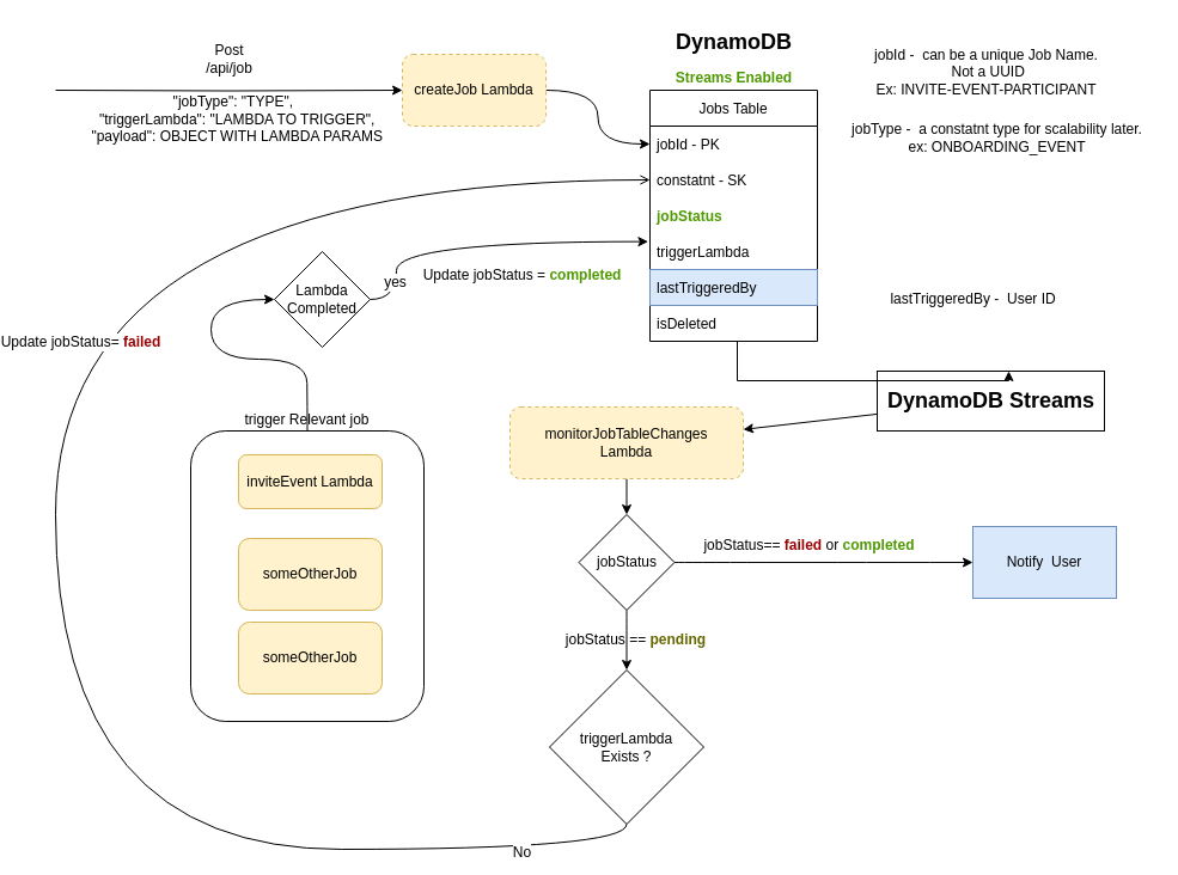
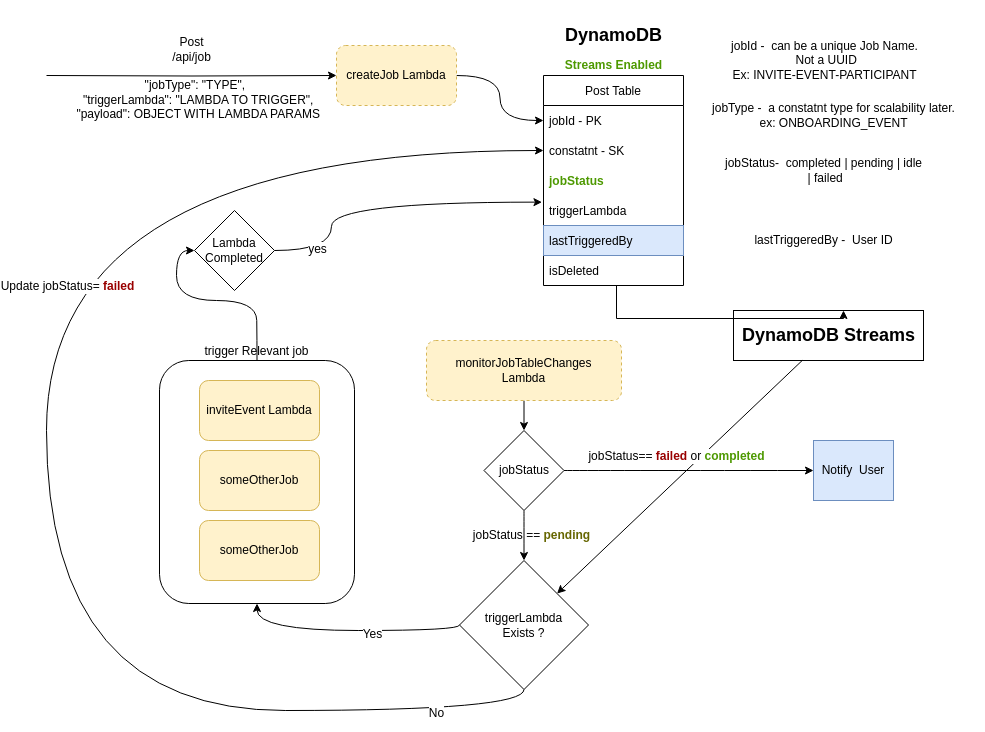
  <mxCell id="0" />
  <mxCell id="1" parent="0" />
  <mxCell id="2" value="&lt;b&gt;&lt;font color=&quot;#4D9900&quot;&gt;Streams Enabled&lt;/font&gt;&lt;/b&gt;" style="text;html=1;align=center;verticalAlign=middle;resizable=0;points=[];autosize=1;strokeColor=none;fillColor=none;" parent="1" vertex="1"><mxGeometry x="532" y="55" width="110" height="20" as="geometry" /></mxCell>
- <mxCell id="3" value="Jobs Table" style="swimlane;fontStyle=0;childLayout=stackLayout;horizontal=1;startSize=30;horizontalStack=0;resizeParent=1;resizeParentMax=0;resizeLast=0;collapsible=1;marginBottom=0;" parent="1" vertex="1"><mxGeometry x="517" y="75" width="140" height="210" as="geometry" /></mxCell>
+ <mxCell id="3" value="Post Table" style="swimlane;fontStyle=0;childLayout=stackLayout;horizontal=1;startSize=30;horizontalStack=0;resizeParent=1;resizeParentMax=0;resizeLast=0;collapsible=1;marginBottom=0;" parent="1" vertex="1"><mxGeometry x="517" y="75" width="140" height="210" as="geometry" /></mxCell>
  <mxCell id="4" value="jobId - PK" style="text;strokeColor=none;fillColor=none;align=left;verticalAlign=middle;spacingLeft=4;spacingRight=4;overflow=hidden;points=[[0,0.5],[1,0.5]];portConstraint=eastwest;rotatable=0;" parent="3" vertex="1"><mxGeometry y="30" width="140" height="30" as="geometry" /></mxCell>
  <mxCell id="5" value="constatnt - SK" style="text;strokeColor=none;fillColor=none;align=left;verticalAlign=middle;spacingLeft=4;spacingRight=4;overflow=hidden;points=[[0,0.5],[1,0.5]];portConstraint=eastwest;rotatable=0;" parent="3" vertex="1"><mxGeometry y="60" width="140" height="30" as="geometry" /></mxCell>
  <mxCell id="6" value="jobStatus" style="text;strokeColor=none;fillColor=none;align=left;verticalAlign=middle;spacingLeft=4;spacingRight=4;overflow=hidden;points=[[0,0.5],[1,0.5]];portConstraint=eastwest;rotatable=0;fontColor=#4D9900;fontStyle=1" parent="3" vertex="1"><mxGeometry y="90" width="140" height="30" as="geometry" /></mxCell>
  <mxCell id="7" value="triggerLambda" style="text;strokeColor=none;fillColor=none;align=left;verticalAlign=middle;spacingLeft=4;spacingRight=4;overflow=hidden;points=[[0,0.5],[1,0.5]];portConstraint=eastwest;rotatable=0;" parent="3" vertex="1"><mxGeometry y="120" width="140" height="30" as="geometry" /></mxCell>
  <mxCell id="8" value="lastTriggeredBy" style="text;strokeColor=#6c8ebf;fillColor=#dae8fc;align=left;verticalAlign=middle;spacingLeft=4;spacingRight=4;overflow=hidden;points=[[0,0.5],[1,0.5]];portConstraint=eastwest;rotatable=0;" parent="3" vertex="1"><mxGeometry y="150" width="140" height="30" as="geometry" /></mxCell>
  <mxCell id="9" value="isDeleted" style="text;strokeColor=none;fillColor=none;align=left;verticalAlign=middle;spacingLeft=4;spacingRight=4;overflow=hidden;points=[[0,0.5],[1,0.5]];portConstraint=eastwest;rotatable=0;" parent="3" vertex="1"><mxGeometry y="180" width="140" height="30" as="geometry" /></mxCell>
  <mxCell id="10" value="DynamoDB" style="text;html=1;align=center;verticalAlign=middle;resizable=0;points=[];autosize=1;strokeColor=none;fillColor=none;fontSize=18;fontStyle=1" parent="1" vertex="1"><mxGeometry x="532" y="20" width="110" height="30" as="geometry" /></mxCell>
  <mxCell id="11" value="&lt;h1 class=&quot;topictitle&quot; id=&quot;Streams&quot; style=&quot;font-size: 18px;&quot;&gt;DynamoDB Streams&lt;/h1&gt;" style="text;html=1;align=center;verticalAlign=middle;resizable=0;points=[];autosize=1;strokeColor=default;fillColor=none;fontSize=18;" parent="1" vertex="1"><mxGeometry x="707" y="310" width="190" height="50" as="geometry" /></mxCell>
  <mxCell id="12" value="" style="edgeStyle=orthogonalEdgeStyle;rounded=0;orthogonalLoop=1;jettySize=auto;html=1;fontSize=12;entryX=0;entryY=0.5;entryDx=0;entryDy=0;curved=1;" parent="1" source="13" target="4" edge="1"><mxGeometry relative="1" as="geometry"><mxPoint x="510" y="115" as="targetPoint" /></mxGeometry></mxCell>
  <mxCell id="13" value="createJob Lambda" style="rounded=1;whiteSpace=wrap;html=1;fontSize=12;fillColor=#fff2cc;strokeColor=#d6b656;dashed=1;" parent="1" vertex="1"><mxGeometry x="310" y="45" width="120" height="60" as="geometry" /></mxCell>
  <mxCell id="14" value="&lt;div&gt;jobId -&amp;nbsp; can be a unique Job Name.&lt;/div&gt;&lt;div&gt;&amp;nbsp;Not a UUID&lt;/div&gt;&lt;div&gt;Ex: INVITE-EVENT-PARTICIPANT&lt;br&gt;&lt;/div&gt;" style="text;html=1;align=center;verticalAlign=middle;resizable=0;points=[];autosize=1;strokeColor=none;fillColor=none;fontSize=12;" parent="1" vertex="1"><mxGeometry x="697" y="37" width="201" height="46" as="geometry" /></mxCell>
+ <mxCell id="15" value="&lt;div&gt;jobStatus-&amp;nbsp; completed | pending | idle&lt;br&gt;&lt;/div&gt;&amp;nbsp;| failed" style="text;html=1;align=center;verticalAlign=middle;resizable=0;points=[];autosize=1;strokeColor=none;fillColor=none;fontSize=12;" parent="1" vertex="1"><mxGeometry x="687" y="155" width="220" height="30" as="geometry" /></mxCell>
  <mxCell id="16" value="&lt;div&gt;jobType -&amp;nbsp; a constatnt type for scalability later.&lt;/div&gt;&lt;div&gt;ex: ONBOARDING_EVENT &lt;br&gt;&lt;/div&gt;" style="text;html=1;align=center;verticalAlign=middle;resizable=0;points=[];autosize=1;strokeColor=none;fillColor=none;fontSize=12;" parent="1" vertex="1"><mxGeometry x="677" y="100" width="260" height="30" as="geometry" /></mxCell>
  <mxCell id="17" value="" style="endArrow=classic;html=1;rounded=0;fontSize=12;exitX=0.25;exitY=1;exitDx=0;exitDy=0;entryX=0.579;entryY=0;entryDx=0;entryDy=0;entryPerimeter=0;edgeStyle=orthogonalEdgeStyle;" parent="1" source="3" target="11" edge="1"><mxGeometry width="50" height="50" relative="1" as="geometry"><mxPoint x="587" y="330" as="sourcePoint" /><mxPoint x="637" y="280" as="targetPoint" /><Array as="points"><mxPoint x="590" y="285" /><mxPoint x="590" y="318" /><mxPoint x="817" y="318" /></Array></mxGeometry></mxCell>
- <mxCell id="18" value="" style="endArrow=classic;html=1;rounded=0;fontSize=12;" parent="1" source="11" target="38" edge="1"><mxGeometry width="50" height="50" relative="1" as="geometry"><mxPoint x="517" y="515" as="sourcePoint" /><mxPoint x="567" y="465" as="targetPoint" /></mxGeometry></mxCell>
+ <mxCell id="18" value="" style="endArrow=classic;html=1;rounded=0;fontSize=12;" parent="1" source="11" target="27" edge="1"><mxGeometry width="50" height="50" relative="1" as="geometry"><mxPoint x="517" y="515" as="sourcePoint" /><mxPoint x="567" y="465" as="targetPoint" /></mxGeometry></mxCell>
  <mxCell id="19" style="edgeStyle=orthogonalEdgeStyle;curved=1;rounded=0;orthogonalLoop=1;jettySize=auto;html=1;exitX=1;exitY=0.5;exitDx=0;exitDy=0;entryX=-0.011;entryY=0.221;entryDx=0;entryDy=0;entryPerimeter=0;fontSize=12;" edge="1" parent="1" source="21" target="7"><mxGeometry relative="1" as="geometry"><Array as="points"><mxPoint x="305" y="202" /></Array></mxGeometry></mxCell>
  <mxCell id="20" value="yes" style="edgeLabel;html=1;align=center;verticalAlign=middle;resizable=0;points=[];fontSize=12;" vertex="1" connectable="0" parent="19"><mxGeometry x="-0.737" y="2" relative="1" as="geometry"><mxPoint as="offset" /></mxGeometry></mxCell>
- <mxCell id="21" value="&lt;div&gt;Lambda&lt;/div&gt;&lt;div&gt;Completed&lt;br&gt;&lt;/div&gt;" style="rhombus;whiteSpace=wrap;html=1;fontSize=12;" parent="1" vertex="1"><mxGeometry x="203" y="210" width="80" height="80" as="geometry" /></mxCell>
- <mxCell id="22" value="" style="edgeStyle=orthogonalEdgeStyle;curved=1;rounded=0;orthogonalLoop=1;jettySize=auto;html=1;fontSize=12;exitX=0.5;exitY=1;exitDx=0;exitDy=0;entryX=0;entryY=0.5;entryDx=0;entryDy=0;endArrow=open;" parent="1" source="27" target="5" edge="1"><mxGeometry relative="1" as="geometry"><mxPoint x="520" y="160" as="targetPoint" /><Array as="points"><mxPoint x="497" y="710" /><mxPoint x="20" y="710" /><mxPoint x="20" y="150" /></Array></mxGeometry></mxCell>
+ <mxCell id="21" value="&lt;div&gt;Lambda&lt;/div&gt;&lt;div&gt;Completed&lt;br&gt;&lt;/div&gt;" style="rhombus;whiteSpace=wrap;html=1;fontSize=12;" parent="1" vertex="1"><mxGeometry x="168" y="210" width="80" height="80" as="geometry" /></mxCell>
+ <mxCell id="22" value="" style="edgeStyle=orthogonalEdgeStyle;curved=1;rounded=0;orthogonalLoop=1;jettySize=auto;html=1;fontSize=12;exitX=0.5;exitY=1;exitDx=0;exitDy=0;entryX=0;entryY=0.5;entryDx=0;entryDy=0;" parent="1" source="27" target="5" edge="1"><mxGeometry relative="1" as="geometry"><mxPoint x="520" y="160" as="targetPoint" /><Array as="points"><mxPoint x="497" y="710" /><mxPoint x="20" y="710" /><mxPoint x="20" y="150" /></Array></mxGeometry></mxCell>
  <mxCell id="23" value="No" style="edgeLabel;html=1;align=center;verticalAlign=middle;resizable=0;points=[];fontSize=12;" parent="22" vertex="1" connectable="0"><mxGeometry x="-0.917" y="2" relative="1" as="geometry"><mxPoint x="-44" as="offset" /></mxGeometry></mxCell>
  <mxCell id="24" value="Update jobStatus= &lt;b&gt;&lt;font color=&quot;#990000&quot;&gt;failed&lt;/font&gt;&lt;/b&gt;" style="edgeLabel;html=1;align=center;verticalAlign=middle;resizable=0;points=[];fontSize=12;" parent="22" vertex="1" connectable="0"><mxGeometry x="-0.024" y="-1" relative="1" as="geometry"><mxPoint x="19" y="-164" as="offset" /></mxGeometry></mxCell>
+ <mxCell id="25" style="edgeStyle=orthogonalEdgeStyle;rounded=0;orthogonalLoop=1;jettySize=auto;html=1;exitX=0;exitY=0.5;exitDx=0;exitDy=0;fontSize=12;curved=1;entryX=0.5;entryY=1;entryDx=0;entryDy=0;" edge="1" parent="1" source="27" target="40"><mxGeometry relative="1" as="geometry"><mxPoint x="240" y="570" as="targetPoint" /><Array as="points"><mxPoint x="433" y="630" /><mxPoint x="231" y="630" /></Array></mxGeometry></mxCell>
+ <mxCell id="26" value="Yes" style="edgeLabel;html=1;align=center;verticalAlign=middle;resizable=0;points=[];fontSize=12;" vertex="1" connectable="0" parent="25"><mxGeometry x="-0.488" y="3" relative="1" as="geometry"><mxPoint x="-33" as="offset" /></mxGeometry></mxCell>
  <mxCell id="27" value="&lt;div&gt;triggerLambda&lt;/div&gt;&lt;div&gt;Exists ?&lt;br&gt;&lt;/div&gt;" style="rhombus;whiteSpace=wrap;html=1;fontSize=12;" parent="1" vertex="1"><mxGeometry x="433" y="560" width="129" height="129" as="geometry" /></mxCell>
  <mxCell id="28" value="" style="edgeStyle=orthogonalEdgeStyle;curved=1;rounded=0;orthogonalLoop=1;jettySize=auto;html=1;fontSize=12;entryX=0.5;entryY=0;entryDx=0;entryDy=0;" parent="1" source="31" target="27" edge="1"><mxGeometry relative="1" as="geometry"><Array as="points" /><mxPoint x="497.5" y="600" as="targetPoint" /></mxGeometry></mxCell>
  <mxCell id="29" value="" style="edgeStyle=orthogonalEdgeStyle;curved=1;rounded=0;orthogonalLoop=1;jettySize=auto;html=1;fontSize=12;entryX=0;entryY=0.5;entryDx=0;entryDy=0;" parent="1" source="31" target="33" edge="1"><mxGeometry relative="1" as="geometry"><mxPoint x="611.5" y="475" as="targetPoint" /></mxGeometry></mxCell>
  <mxCell id="30" value="jobStatus== &lt;b&gt;&lt;font color=&quot;#990000&quot;&gt;failed &lt;/font&gt;&lt;/b&gt;or &lt;b&gt;&lt;font color=&quot;#4D9900&quot;&gt;completed&lt;/font&gt;&lt;/b&gt;" style="edgeLabel;html=1;align=center;verticalAlign=middle;resizable=0;points=[];fontSize=12;" parent="29" vertex="1" connectable="0"><mxGeometry x="-0.636" y="4" relative="1" as="geometry"><mxPoint x="67" y="-11" as="offset" /></mxGeometry></mxCell>
  <mxCell id="31" value="jobStatus" style="rhombus;whiteSpace=wrap;html=1;fontSize=12;" parent="1" vertex="1"><mxGeometry x="457.5" y="430" width="80" height="80" as="geometry" /></mxCell>
  <mxCell id="32" value="jobStatus == &lt;b&gt;&lt;font color=&quot;#666600&quot;&gt;pending&lt;/font&gt;&lt;/b&gt;" style="text;html=1;align=center;verticalAlign=middle;resizable=0;points=[];autosize=1;strokeColor=none;fillColor=none;fontSize=12;" parent="1" vertex="1"><mxGeometry x="440" y="525" width="130" height="20" as="geometry" /></mxCell>
- <mxCell id="33" value="Notify&amp;nbsp; User" style="rounded=0;whiteSpace=wrap;html=1;fontSize=12;fillColor=#dae8fc;strokeColor=#6c8ebf;" parent="1" vertex="1"><mxGeometry x="787" y="440" width="120" height="60" as="geometry" /></mxCell>
- <mxCell id="34" value="lastTriggeredBy -&amp;nbsp; User ID" style="text;html=1;align=center;verticalAlign=middle;resizable=0;points=[];autosize=1;strokeColor=none;fillColor=none;fontSize=12;" parent="1" vertex="1"><mxGeometry x="707" y="240" width="160" height="20" as="geometry" /></mxCell>
+ <mxCell id="33" value="Notify&amp;nbsp; User" style="rounded=0;whiteSpace=wrap;html=1;fontSize=12;fillColor=#dae8fc;strokeColor=#6c8ebf;" parent="1" vertex="1"><mxGeometry x="787" y="440" width="80" height="60" as="geometry" /></mxCell>
+ <mxCell id="34" value="lastTriggeredBy -&amp;nbsp; User ID" style="text;html=1;align=center;verticalAlign=middle;resizable=0;points=[];autosize=1;strokeColor=none;fillColor=none;fontSize=12;" parent="1" vertex="1"><mxGeometry x="717" y="230" width="160" height="20" as="geometry" /></mxCell>
  <mxCell id="35" value="" style="edgeStyle=orthogonalEdgeStyle;rounded=0;orthogonalLoop=1;jettySize=auto;html=1;" parent="1" target="13" edge="1"><mxGeometry relative="1" as="geometry"><mxPoint x="230" y="65" as="targetPoint" /><mxPoint x="20" y="75" as="sourcePoint" /></mxGeometry></mxCell>
  <mxCell id="36" value="&lt;div&gt;&lt;br&gt;&lt;/div&gt;&lt;div&gt;&lt;div&gt;Post&lt;/div&gt;&lt;div&gt;/api/job&lt;/div&gt;&lt;div&gt;&amp;nbsp; &lt;br&gt;&lt;/div&gt;&lt;/div&gt;&lt;div&gt;&amp;nbsp; &quot;jobType&quot;: &quot;TYPE&quot;,&lt;/div&gt;&amp;nbsp;&amp;nbsp;&amp;nbsp; &quot;triggerLambda&quot;: &quot;LAMBDA TO TRIGGER&quot;,&lt;br&gt;&amp;nbsp;&amp;nbsp;&amp;nbsp; &quot;payload&quot;: OBJECT WITH LAMBDA PARAMS&lt;br&gt;&lt;div&gt;&lt;br&gt;&lt;br&gt;&lt;/div&gt;" style="text;html=1;align=center;verticalAlign=middle;resizable=0;points=[];autosize=1;strokeColor=none;fillColor=none;fontSize=12;" parent="1" vertex="1"><mxGeometry x="35" y="20" width="260" height="130" as="geometry" /></mxCell>
  <mxCell id="37" value="" style="edgeStyle=orthogonalEdgeStyle;rounded=0;orthogonalLoop=1;jettySize=auto;html=1;entryX=0.5;entryY=0;entryDx=0;entryDy=0;exitX=0.5;exitY=1;exitDx=0;exitDy=0;" edge="1" parent="1" source="38" target="31"><mxGeometry relative="1" as="geometry"><mxPoint x="543" y="534" as="sourcePoint" /></mxGeometry></mxCell>
  <mxCell id="38" value="&lt;div&gt;monitorJobTableChanges&lt;/div&gt;&lt;div&gt;Lambda&lt;/div&gt;" style="rounded=1;whiteSpace=wrap;html=1;fontSize=12;fillColor=#fff2cc;strokeColor=#d6b656;dashed=1;" vertex="1" parent="1"><mxGeometry x="400" y="340" width="195" height="60" as="geometry" /></mxCell>
  <mxCell id="39" value="" style="group" vertex="1" connectable="0" parent="1"><mxGeometry x="133" y="360" width="195" height="243" as="geometry" /></mxCell>
  <mxCell id="40" value="trigger Relevant job" style="rounded=1;whiteSpace=wrap;html=1;fontSize=12;labelPosition=center;verticalLabelPosition=top;align=center;verticalAlign=bottom;" vertex="1" parent="39"><mxGeometry width="195" height="243" as="geometry" /></mxCell>
- <mxCell id="41" value="inviteEvent Lambda" style="rounded=1;whiteSpace=wrap;html=1;fontSize=12;fillColor=#fff2cc;strokeColor=#d6b656;" vertex="1" parent="39"><mxGeometry x="40" y="20" width="120" height="45" as="geometry" /></mxCell>
+ <mxCell id="41" value="inviteEvent Lambda" style="rounded=1;whiteSpace=wrap;html=1;fontSize=12;fillColor=#fff2cc;strokeColor=#d6b656;" vertex="1" parent="39"><mxGeometry x="40" y="20" width="120" height="60" as="geometry" /></mxCell>
  <mxCell id="42" value="someOtherJob" style="rounded=1;whiteSpace=wrap;html=1;fontSize=12;fillColor=#fff2cc;strokeColor=#d6b656;" vertex="1" parent="39"><mxGeometry x="40" y="90" width="120" height="60" as="geometry" /></mxCell>
  <mxCell id="43" value="someOtherJob" style="rounded=1;whiteSpace=wrap;html=1;fontSize=12;fillColor=#fff2cc;strokeColor=#d6b656;" vertex="1" parent="39"><mxGeometry x="40" y="160" width="120" height="60" as="geometry" /></mxCell>
  <mxCell id="44" style="edgeStyle=orthogonalEdgeStyle;curved=1;rounded=0;orthogonalLoop=1;jettySize=auto;html=1;entryX=0;entryY=0.5;entryDx=0;entryDy=0;exitX=0.5;exitY=0;exitDx=0;exitDy=0;" edge="1" parent="1" source="40" target="21"><mxGeometry relative="1" as="geometry"><mxPoint x="178" y="400" as="sourcePoint" /><Array as="points"><mxPoint x="230" y="340" /><mxPoint x="230" y="300" /><mxPoint x="150" y="300" /><mxPoint x="150" y="250" /></Array></mxGeometry></mxCell>
- <mxCell id="45" value="Update jobStatus = &lt;font style=&quot;font-size: 12px&quot; color=&quot;#4D9900&quot;&gt;&lt;b style=&quot;font-size: 12px&quot;&gt;completed&lt;/b&gt;&lt;/font&gt;" style="text;html=1;align=center;verticalAlign=middle;resizable=0;points=[];autosize=1;strokeColor=none;fillColor=none;fontSize=12;" vertex="1" parent="1"><mxGeometry x="320" y="220" width="180" height="20" as="geometry" /></mxCell>
